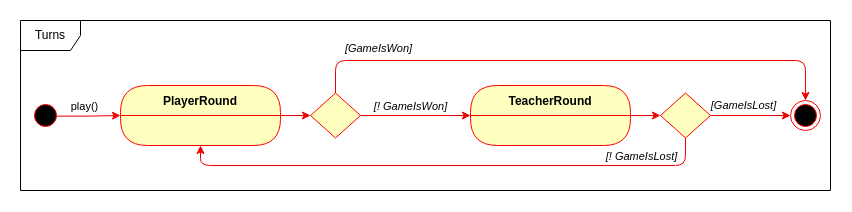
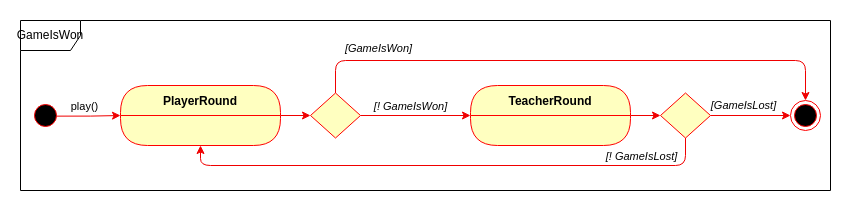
  <mxCell id="0" />
  <mxCell id="1" parent="0" />
  <mxCell id="2" style="edgeStyle=orthogonalEdgeStyle;rounded=0;orthogonalLoop=1;jettySize=auto;html=1;exitX=0.858;exitY=0.521;exitDx=0;exitDy=0;entryX=0;entryY=0.5;entryDx=0;entryDy=0;exitPerimeter=0;strokeColor=#F00000;" parent="1" source="4" target="12" edge="1"><mxGeometry relative="1" as="geometry" /></mxCell>
  <mxCell id="3" value="play()" style="edgeLabel;html=1;align=center;verticalAlign=middle;resizable=0;points=[];" parent="2" vertex="1" connectable="0"><mxGeometry x="-0.114" y="1" relative="1" as="geometry"><mxPoint x="-1" y="-9" as="offset" /></mxGeometry></mxCell>
  <mxCell id="4" value="" style="ellipse;html=1;shape=startState;fillColor=#000000;strokeColor=#ff0000;" parent="1" vertex="1"><mxGeometry x="30" y="100" width="30" height="30" as="geometry" /></mxCell>
  <mxCell id="5" value="" style="ellipse;html=1;shape=endState;fillColor=#000000;strokeColor=#ff0000;" parent="1" vertex="1"><mxGeometry x="790" y="100" width="30" height="30" as="geometry" /></mxCell>
  <mxCell id="6" style="edgeStyle=orthogonalEdgeStyle;rounded=1;orthogonalLoop=1;jettySize=auto;html=1;exitX=0.5;exitY=0;exitDx=0;exitDy=0;entryX=0.5;entryY=0;entryDx=0;entryDy=0;strokeColor=#F00000;curved=0;" parent="1" source="10" target="5" edge="1"><mxGeometry relative="1" as="geometry"><Array as="points"><mxPoint x="335" y="60" /><mxPoint x="805" y="60" /></Array></mxGeometry></mxCell>
  <mxCell id="7" value="&lt;i&gt;[GameIsWon]&lt;/i&gt;" style="edgeLabel;html=1;align=center;verticalAlign=middle;resizable=0;points=[];" parent="6" vertex="1" connectable="0"><mxGeometry x="-0.886" relative="1" as="geometry"><mxPoint x="42" y="-14" as="offset" /></mxGeometry></mxCell>
  <mxCell id="8" value="&lt;i&gt;[! GameIsWon]&lt;/i&gt;" style="edgeLabel;html=1;align=center;verticalAlign=middle;resizable=0;points=[];" parent="6" vertex="1" connectable="0"><mxGeometry x="-0.886" relative="1" as="geometry"><mxPoint x="74" y="44" as="offset" /></mxGeometry></mxCell>
  <mxCell id="9" style="edgeStyle=orthogonalEdgeStyle;rounded=0;orthogonalLoop=1;jettySize=auto;html=1;exitX=1;exitY=0.5;exitDx=0;exitDy=0;entryX=0;entryY=0.5;entryDx=0;entryDy=0;strokeColor=#F00000;" parent="1" source="10" target="14" edge="1"><mxGeometry relative="1" as="geometry" /></mxCell>
  <mxCell id="10" value="" style="rhombus;whiteSpace=wrap;html=1;fontColor=#000000;fillColor=#ffffc0;strokeColor=#ff0000;" parent="1" vertex="1"><mxGeometry x="310" y="92.5" width="50" height="45" as="geometry" /></mxCell>
  <mxCell id="11" style="edgeStyle=orthogonalEdgeStyle;rounded=0;orthogonalLoop=1;jettySize=auto;html=1;exitX=1;exitY=0.5;exitDx=0;exitDy=0;entryX=0;entryY=0.5;entryDx=0;entryDy=0;strokeColor=#F00000;" parent="1" source="12" target="10" edge="1"><mxGeometry relative="1" as="geometry" /></mxCell>
  <mxCell id="12" value="PlayerRound" style="swimlane;fontStyle=1;align=center;verticalAlign=middle;childLayout=stackLayout;horizontal=1;startSize=30;horizontalStack=0;resizeParent=0;resizeLast=1;container=0;fontColor=#000000;collapsible=0;rounded=1;arcSize=30;strokeColor=#ff0000;fillColor=#ffffc0;swimlaneFillColor=#ffffc0;dropTarget=0;" parent="1" vertex="1"><mxGeometry x="120" y="85" width="160" height="60" as="geometry" /></mxCell>
  <mxCell id="13" style="edgeStyle=orthogonalEdgeStyle;rounded=0;orthogonalLoop=1;jettySize=auto;html=1;exitX=1;exitY=0.5;exitDx=0;exitDy=0;entryX=0;entryY=0.5;entryDx=0;entryDy=0;strokeColor=#F00000;" parent="1" source="14" target="19" edge="1"><mxGeometry relative="1" as="geometry" /></mxCell>
  <mxCell id="14" value="TeacherRound" style="swimlane;fontStyle=1;align=center;verticalAlign=middle;childLayout=stackLayout;horizontal=1;startSize=30;horizontalStack=0;resizeParent=0;resizeLast=1;container=0;fontColor=#000000;collapsible=0;rounded=1;arcSize=30;strokeColor=#ff0000;fillColor=#ffffc0;swimlaneFillColor=#ffffc0;dropTarget=0;" parent="1" vertex="1"><mxGeometry x="470" y="85" width="160" height="60" as="geometry" /></mxCell>
  <mxCell id="15" style="edgeStyle=orthogonalEdgeStyle;rounded=0;orthogonalLoop=1;jettySize=auto;html=1;exitX=1;exitY=0.5;exitDx=0;exitDy=0;entryX=0;entryY=0.5;entryDx=0;entryDy=0;strokeColor=#F00000;" parent="1" source="19" target="5" edge="1"><mxGeometry relative="1" as="geometry" /></mxCell>
  <mxCell id="16" value="&lt;i&gt;[GameIsLost]&lt;/i&gt;" style="edgeLabel;html=1;align=center;verticalAlign=middle;resizable=0;points=[];" parent="15" vertex="1" connectable="0"><mxGeometry x="-0.881" y="-1" relative="1" as="geometry"><mxPoint x="27" y="-12" as="offset" /></mxGeometry></mxCell>
  <mxCell id="17" style="edgeStyle=orthogonalEdgeStyle;rounded=1;orthogonalLoop=1;jettySize=auto;html=1;exitX=0.5;exitY=1;exitDx=0;exitDy=0;entryX=0.5;entryY=1;entryDx=0;entryDy=0;strokeColor=#F00000;curved=0;" parent="1" source="19" target="12" edge="1"><mxGeometry relative="1" as="geometry" /></mxCell>
  <mxCell id="18" value="&lt;i&gt;[! GameIsLost]&lt;/i&gt;" style="edgeLabel;html=1;align=center;verticalAlign=middle;resizable=0;points=[];" parent="17" vertex="1" connectable="0"><mxGeometry x="-0.605" y="-1" relative="1" as="geometry"><mxPoint x="33" y="-9" as="offset" /></mxGeometry></mxCell>
  <mxCell id="19" value="" style="rhombus;whiteSpace=wrap;html=1;fontColor=#000000;fillColor=#ffffc0;strokeColor=#ff0000;" parent="1" vertex="1"><mxGeometry x="660" y="92.5" width="50" height="45" as="geometry" /></mxCell>
- <mxCell id="20" value="Turns" style="shape=umlFrame;whiteSpace=wrap;html=1;pointerEvents=0;" parent="1" vertex="1"><mxGeometry x="20" y="20" width="810" height="170" as="geometry" /></mxCell>
+ <mxCell id="20" value="GameIsWon" style="shape=umlFrame;whiteSpace=wrap;html=1;pointerEvents=0;" parent="1" vertex="1"><mxGeometry x="20" y="20" width="810" height="170" as="geometry" /></mxCell>
